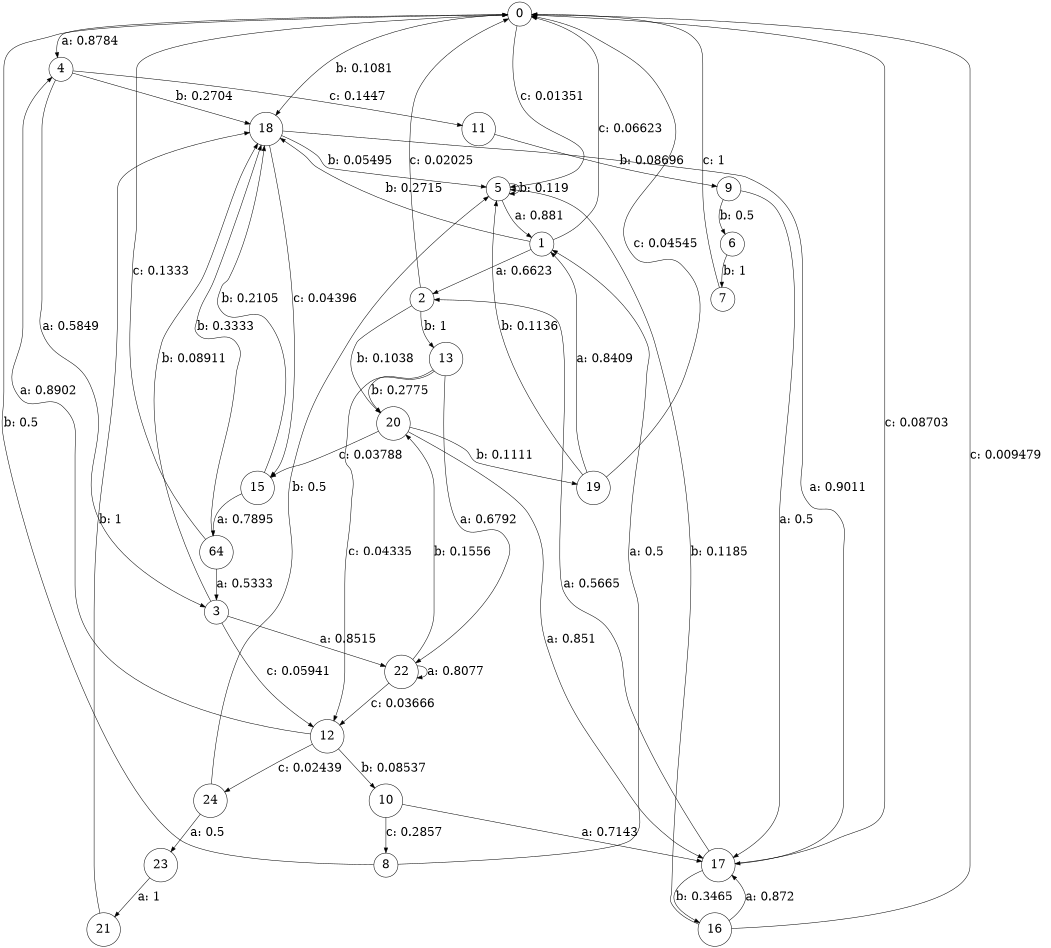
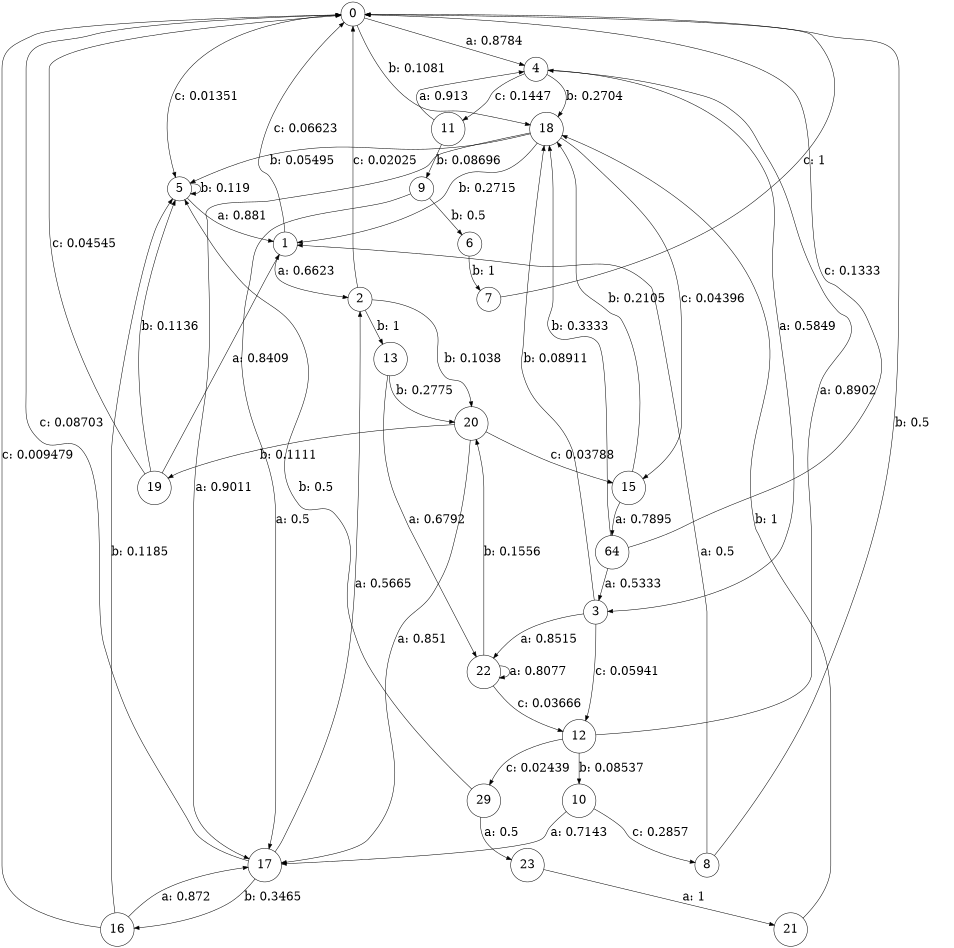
  digraph {
    node [fontsize=24 shape=circle]
    edge [fontsize=24]
    0
    4
    18
    5
    3
    11
    17
    15
    1
    22
    12
    9
    2
    16
    n15 [label=64]
    13
    20
    19
    10
-   24
+   24 [label=29]
    8
    23
    6
    7
    21
    0 -> 4 [label="a: 0.8784   "]
    0 -> 18 [label="b: 0.1081   "]
    0 -> 5 [label="c: 0.01351  "]
    4 -> 18 [label="b: 0.2704   "]
    4 -> 3 [label="a: 0.5849   "]
    4 -> 11 [label="c: 0.1447   "]
    18 -> 5 [label="b: 0.05495  "]
    18 -> 17 [label="a: 0.9011   "]
    18 -> 15 [label="c: 0.04396  "]
    5 -> 5 [label="b: 0.119    "]
    5 -> 1 [label="a: 0.881    "]
    3 -> 18 [label="b: 0.08911  "]
    3 -> 22 [label="a: 0.8515   "]
    3 -> 12 [label="c: 0.05941  "]
+   11 -> 4 [label="a: 0.913    "]
    11 -> 9 [label="b: 0.08696  "]
    17 -> 0 [label="c: 0.08703  "]
    17 -> 2 [label="a: 0.5665   "]
    17 -> 16 [label="b: 0.3465   "]
    15 -> 18 [label="b: 0.2105   "]
    15 -> n15 [label="a: 0.7895   "]
    1 -> 0 [label="c: 0.06623  "]
-   1 -> 18 [label="b: 0.2715   "]
+   18 -> 1 [label="b: 0.2715   "]
    1 -> 2 [label="a: 0.6623   "]
    22 -> 22 [label="a: 0.8077   "]
    22 -> 12 [label="c: 0.03666  "]
    22 -> 20 [label="b: 0.1556   "]
    12 -> 4 [label="a: 0.8902   "]
    12 -> 10 [label="b: 0.08537  "]
    12 -> 24 [label="c: 0.02439  "]
    9 -> 17 [label="a: 0.5      "]
    9 -> 6 [label="b: 0.5      "]
    2 -> 0 [label="c: 0.02025  "]
    2 -> 13 [label="b: 1        "]
    2 -> 20 [label="b: 0.1038   "]
    16 -> 0 [label="c: 0.009479  "]
    16 -> 5 [label="b: 0.1185   "]
    16 -> 17 [label="a: 0.872    "]
    n15 -> 0 [label="c: 0.1333   "]
    n15 -> 18 [label="b: 0.3333   "]
    n15 -> 3 [label="a: 0.5333   "]
    13 -> 22 [label="a: 0.6792   "]
-   13 -> 12 [label="c: 0.04335  "]
    13 -> 20 [label="b: 0.2775   "]
    20 -> 17 [label="a: 0.851    "]
    20 -> 15 [label="c: 0.03788  "]
    20 -> 19 [label="b: 0.1111   "]
    19 -> 0 [label="c: 0.04545  "]
    19 -> 5 [label="b: 0.1136   "]
    19 -> 1 [label="a: 0.8409   "]
    10 -> 17 [label="a: 0.7143   "]
    10 -> 8 [label="c: 0.2857   "]
    24 -> 5 [label="b: 0.5      "]
    24 -> 23 [label="a: 0.5      "]
    8 -> 0 [label="b: 0.5      "]
    8 -> 1 [label="a: 0.5      "]
    23 -> 21 [label="a: 1        "]
    6 -> 7 [label="b: 1        "]
    7 -> 0 [label="c: 1        "]
    21 -> 18 [label="b: 1        "]
  }
